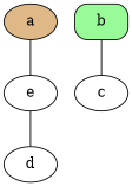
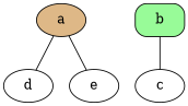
  graph {
    a [fillcolor=burlywood shape=ellipse style=filled zone=A]
    d
    e [zone=A]
    b [fillcolor=palegreen shape=box style="filled,rounded"]
    c
-   e -- d
+   a -- d
    a -- e
    b -- c
  }
